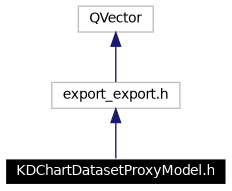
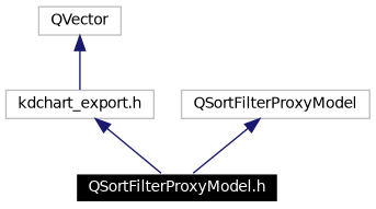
  digraph {
    node [color=grey75 fontname=Helvetica fontsize=10 shape=record]
    edge [color=midnightblue dir=back fontname=Helvetica fontsize=10 labelfontname=Helvetica labelfontsize=10 style=solid]
-   n1 [color=white fillcolor=black fontcolor=white height=0.2 label="KDChartDatasetProxyModel.h" style=filled width=0.4]
+   n1 [color=white fillcolor=black fontcolor=white height=0.2 label="QSortFilterProxyModel.h" style=filled width=0.4]
    n2 [height=0.2 label=QVector width=0.4]
-   n3 [height=0.2 label="export_export.h" width=0.4]
+   n3 [height=0.2 label="kdchart_export.h" width=0.4]
+   n4 [height=0.2 label=QSortFilterProxyModel width=0.4]
    n2 -> n3
    n3 -> n1
+   n4 -> n1
  }
